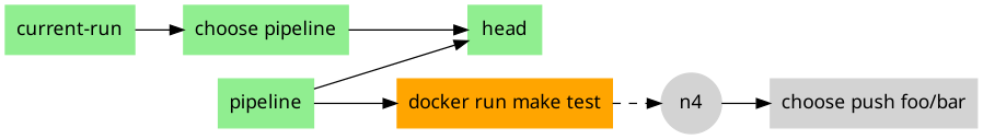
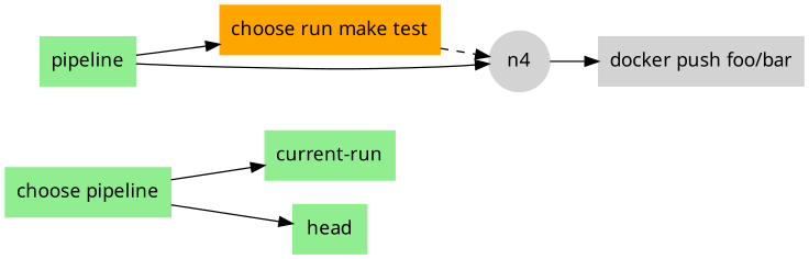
  digraph {
    fontname="ui-system,sans-serif"
    rankdir=LR
    node [color="#90ee90" fillcolor="#90ee90" fontname="ui-system,sans-serif" shape=box style=filled]
    edge [fontname="ui-system,sans-serif"]
    n3 [label="current-run"]
    n2 [label="choose pipeline"]
    n8 [label=head]
    n6 [label=pipeline]
-   n5 [color="#ffa500" fillcolor="#ffa500" label="docker run make test"]
+   n5 [color="#ffa500" fillcolor="#ffa500" label="choose run make test"]
    n4 [color="#d3d3d3" fillcolor="#d3d3d3" shape=circle]
-   n1 [color="#d3d3d3" fillcolor="#d3d3d3" label="choose push foo/bar"]
-   n3 -> n2
+   n1 [color="#d3d3d3" fillcolor="#d3d3d3" label="docker push foo/bar"]
+   n2 -> n3
    n2 -> n8
    n6 -> n5
-   n6 -> n8
+   n6 -> n4
    n5 -> n4 [style=dashed]
    n4 -> n1
  }
